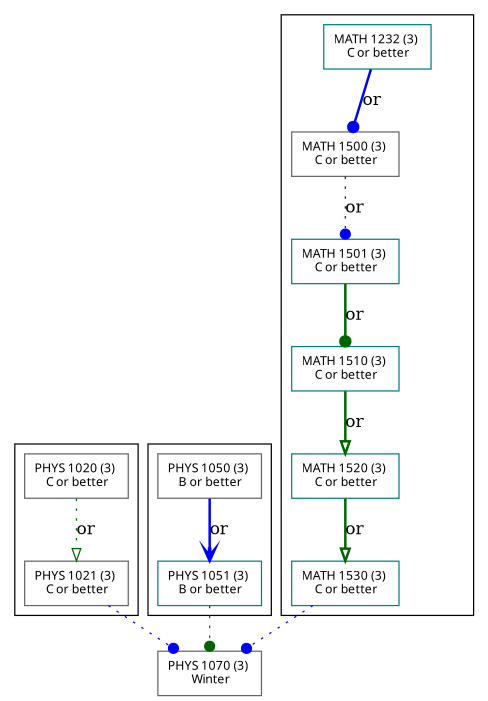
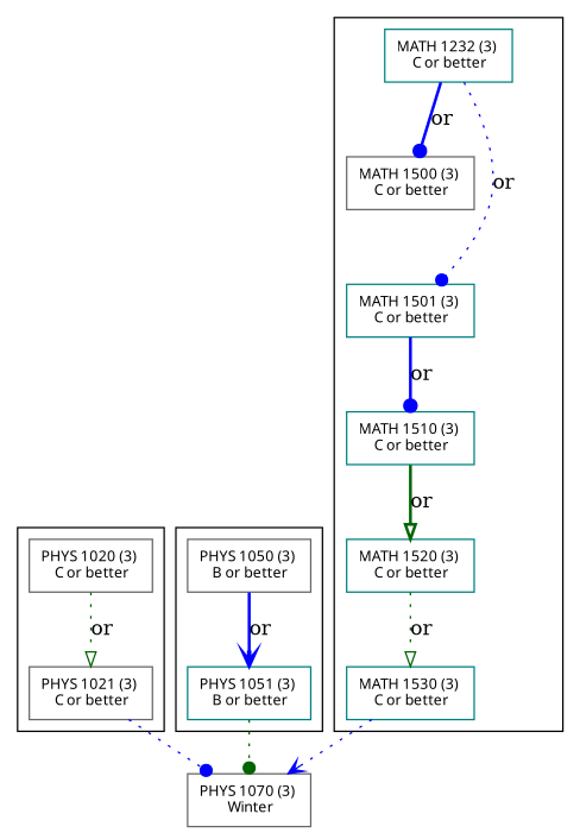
  digraph {
    compound=true
    fontname=Verdana
    fontsize=10
    node [color=teal fontname=Verdana fontsize=10 shape=box]
    edge [arrowhead=dot color=blue style=dotted]
    n1 [color=gray40 label="PHYS 1020 (3) \n C or better"]
    n2 [color=gray40 label="PHYS 1021 (3) \n C or better"]
    n3 [color=gray40 label="PHYS 1050 (3) \n B or better"]
    n4 [label="PHYS 1051 (3) \n B or better"]
    n5 [label="MATH 1232 (3) \n C or better"]
    n6 [color=gray40 label="MATH 1500 (3) \n C or better"]
    n7 [label="MATH 1501 (3) \n C or better"]
    n8 [label="MATH 1510 (3) \n C or better"]
    n9 [label="MATH 1520 (3) \n C or better"]
    n10 [label="MATH 1530 (3) \n C or better"]
    n11 [color=gray40 label="PHYS 1070 (3) \n Winter"]
    subgraph cluster_1 {
      n1
      n2
    }
    subgraph cluster_2 {
      n3
      n4
    }
    subgraph cluster_3 {
      n5
      n6
      n7
      n8
      n9
      n10
    }
    n1 -> n2 [arrowhead=onormal color=darkgreen label=or]
    n2 -> n11
    n3 -> n4 [arrowhead=vee label=or style=bold]
    n4 -> n11 [color=darkgreen]
    n5 -> n6 [label=or style=bold]
-   n6 -> n7 [label=or]
-   n7 -> n8 [color=darkgreen label=or style=bold]
+   n5 -> n7 [label=or]
+   n7 -> n8 [label=or style=bold]
    n8 -> n9 [arrowhead=onormal color=darkgreen label=or style=bold]
-   n9 -> n10 [arrowhead=onormal color=darkgreen label=or style=bold]
-   n10 -> n11
+   n9 -> n10 [arrowhead=onormal color=darkgreen label=or]
+   n10 -> n11 [arrowhead=vee]
  }
